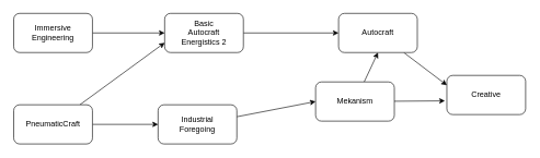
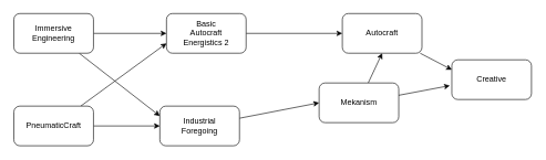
  <mxCell id="0" />
  <mxCell id="1" parent="0" />
  <mxCell id="2" style="edgeStyle=none;html=1;entryX=0;entryY=0.5;entryDx=0;entryDy=0;" edge="1" parent="1" source="4" target="9"><mxGeometry relative="1" as="geometry" /></mxCell>
  <mxCell id="3" style="edgeStyle=none;html=1;entryX=0;entryY=0.75;entryDx=0;entryDy=0;" edge="1" parent="1" source="4" target="13"><mxGeometry relative="1" as="geometry" /></mxCell>
  <mxCell id="4" value="PneumaticCraft" style="rounded=1;whiteSpace=wrap;html=1;" vertex="1" parent="1"><mxGeometry x="20" y="160" width="120" height="60" as="geometry" /></mxCell>
+ <mxCell id="5" style="edgeStyle=none;html=1;entryX=0;entryY=0.25;entryDx=0;entryDy=0;" edge="1" parent="1" source="7" target="9"><mxGeometry relative="1" as="geometry" /></mxCell>
  <mxCell id="6" style="edgeStyle=none;html=1;entryX=0;entryY=0.5;entryDx=0;entryDy=0;" edge="1" parent="1" source="7" target="13"><mxGeometry relative="1" as="geometry" /></mxCell>
  <mxCell id="7" value="Immersive&lt;div&gt;Engineering&lt;/div&gt;" style="rounded=1;whiteSpace=wrap;html=1;" vertex="1" parent="1"><mxGeometry x="20" y="20" width="120" height="60" as="geometry" /></mxCell>
  <mxCell id="8" style="edgeStyle=none;html=1;entryX=0;entryY=0.5;entryDx=0;entryDy=0;" edge="1" parent="1" source="9" target="11"><mxGeometry relative="1" as="geometry" /></mxCell>
  <mxCell id="9" value="Industrial&lt;div&gt;Foregoing&lt;/div&gt;" style="rounded=1;whiteSpace=wrap;html=1;" vertex="1" parent="1"><mxGeometry x="240" y="160" width="120" height="60" as="geometry" /></mxCell>
  <mxCell id="10" style="edgeStyle=none;html=1;entryX=0.5;entryY=1;entryDx=0;entryDy=0;" edge="1" parent="1" source="11" target="15"><mxGeometry relative="1" as="geometry" /></mxCell>
  <mxCell id="11" value="Mekanism" style="rounded=1;whiteSpace=wrap;html=1;" vertex="1" parent="1"><mxGeometry x="480" y="125" width="120" height="60" as="geometry" /></mxCell>
  <mxCell id="12" style="edgeStyle=none;html=1;entryX=0;entryY=0.5;entryDx=0;entryDy=0;" edge="1" parent="1" source="13" target="15"><mxGeometry relative="1" as="geometry" /></mxCell>
  <mxCell id="13" value="Basic&lt;div&gt;Autocraft&lt;div&gt;Energistics 2&lt;/div&gt;&lt;/div&gt;" style="rounded=1;whiteSpace=wrap;html=1;" vertex="1" parent="1"><mxGeometry x="250" y="20" width="120" height="60" as="geometry" /></mxCell>
  <mxCell id="14" style="edgeStyle=none;html=1;entryX=0;entryY=0.25;entryDx=0;entryDy=0;" edge="1" parent="1" source="15" target="16"><mxGeometry relative="1" as="geometry" /></mxCell>
  <mxCell id="15" value="Autocraft" style="rounded=1;whiteSpace=wrap;html=1;" vertex="1" parent="1"><mxGeometry x="515" y="20" width="120" height="60" as="geometry" /></mxCell>
- <mxCell id="16" value="Creative" style="rounded=1;whiteSpace=wrap;html=1;" vertex="1" parent="1"><mxGeometry x="680" y="115" width="120" height="60" as="geometry" /></mxCell>
+ <mxCell id="16" value="Creative" style="rounded=1;whiteSpace=wrap;html=1;" vertex="1" parent="1"><mxGeometry x="680" y="90" width="120" height="60" as="geometry" /></mxCell>
  <mxCell id="17" style="edgeStyle=none;html=1;entryX=-0.025;entryY=0.65;entryDx=0;entryDy=0;entryPerimeter=0;" edge="1" parent="1" source="11" target="16"><mxGeometry relative="1" as="geometry" /></mxCell>
